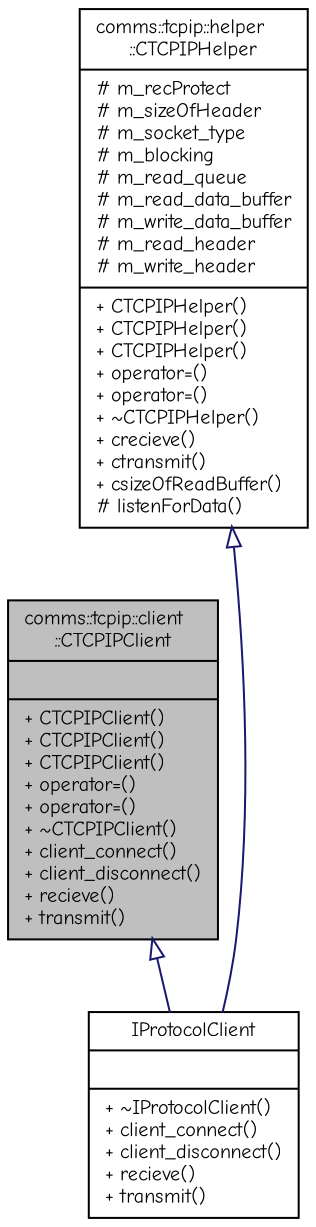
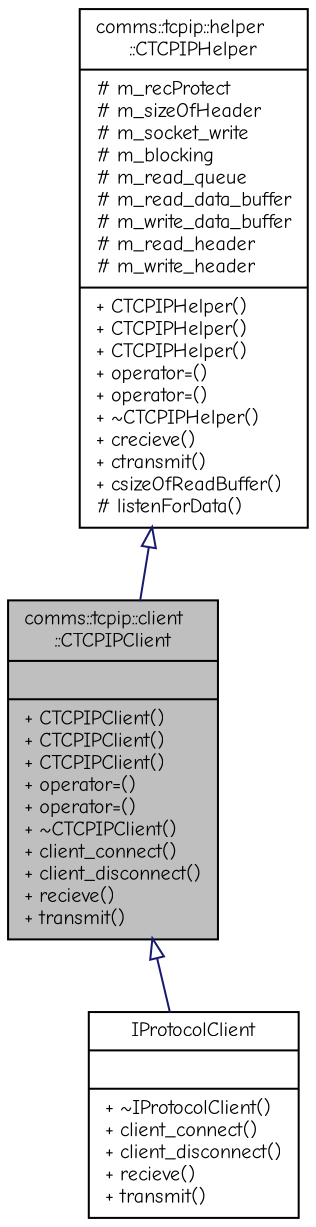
  digraph {
    fontname="Comic Neue"
    node [color=black fillcolor=white fontname="Comic Neue" fontsize=10 shape=record style=filled]
    edge [arrowtail=onormal color=midnightblue dir=back fontname="Comic Neue" fontsize=10 labelfontname=Helvetica labelfontsize=10 style=solid]
    n1 [fillcolor=grey75 fontcolor=black height=0.2 label="{comms::tcpip::client\l::CTCPIPClient\n||+ CTCPIPClient()\l+ CTCPIPClient()\l+ CTCPIPClient()\l+ operator=()\l+ operator=()\l+ ~CTCPIPClient()\l+ client_connect()\l+ client_disconnect()\l+ recieve()\l+ transmit()\l}" width=0.4]
    n2 [height=0.2 label="{IProtocolClient\n||+ ~IProtocolClient()\l+ client_connect()\l+ client_disconnect()\l+ recieve()\l+ transmit()\l}" width=0.4]
-   n3 [height=0.2 label="{comms::tcpip::helper\l::CTCPIPHelper\n|# m_recProtect\l# m_sizeOfHeader\l# m_socket_type\l# m_blocking\l# m_read_queue\l# m_read_data_buffer\l# m_write_data_buffer\l# m_read_header\l# m_write_header\l|+ CTCPIPHelper()\l+ CTCPIPHelper()\l+ CTCPIPHelper()\l+ operator=()\l+ operator=()\l+ ~CTCPIPHelper()\l+ crecieve()\l+ ctransmit()\l+ csizeOfReadBuffer()\l# listenForData()\l}" width=0.4]
+   n3 [height=0.2 label="{comms::tcpip::helper\l::CTCPIPHelper\n|# m_recProtect\l# m_sizeOfHeader\l# m_socket_write\l# m_blocking\l# m_read_queue\l# m_read_data_buffer\l# m_write_data_buffer\l# m_read_header\l# m_write_header\l|+ CTCPIPHelper()\l+ CTCPIPHelper()\l+ CTCPIPHelper()\l+ operator=()\l+ operator=()\l+ ~CTCPIPHelper()\l+ crecieve()\l+ ctransmit()\l+ csizeOfReadBuffer()\l# listenForData()\l}" width=0.4]
    n1 -> n2
-   n3 -> n2
+   n3 -> n1
  }
